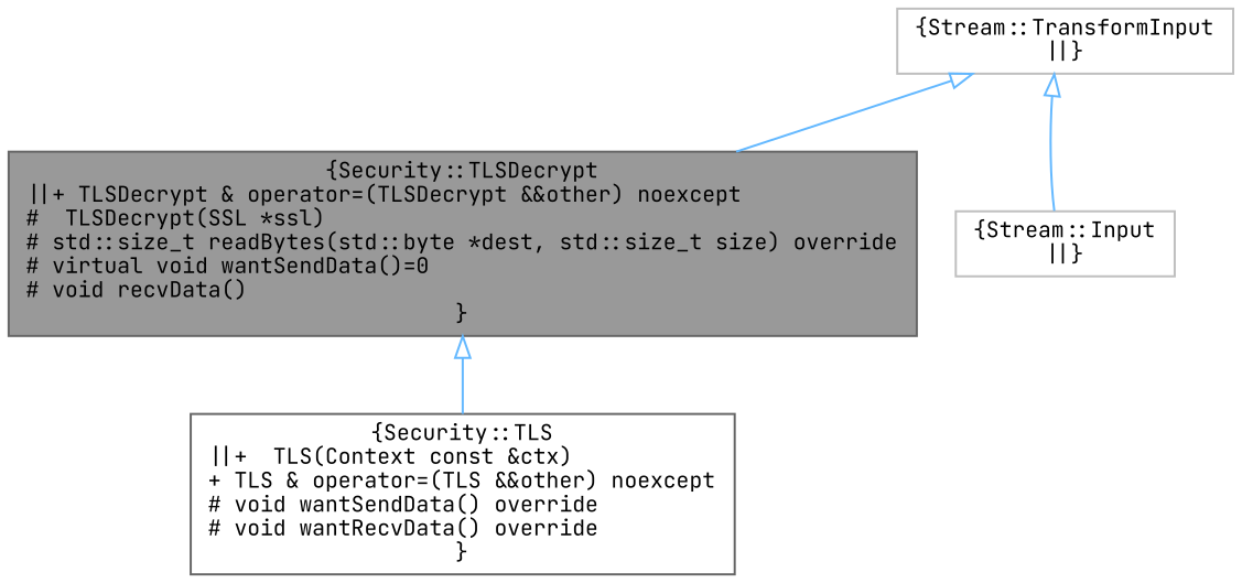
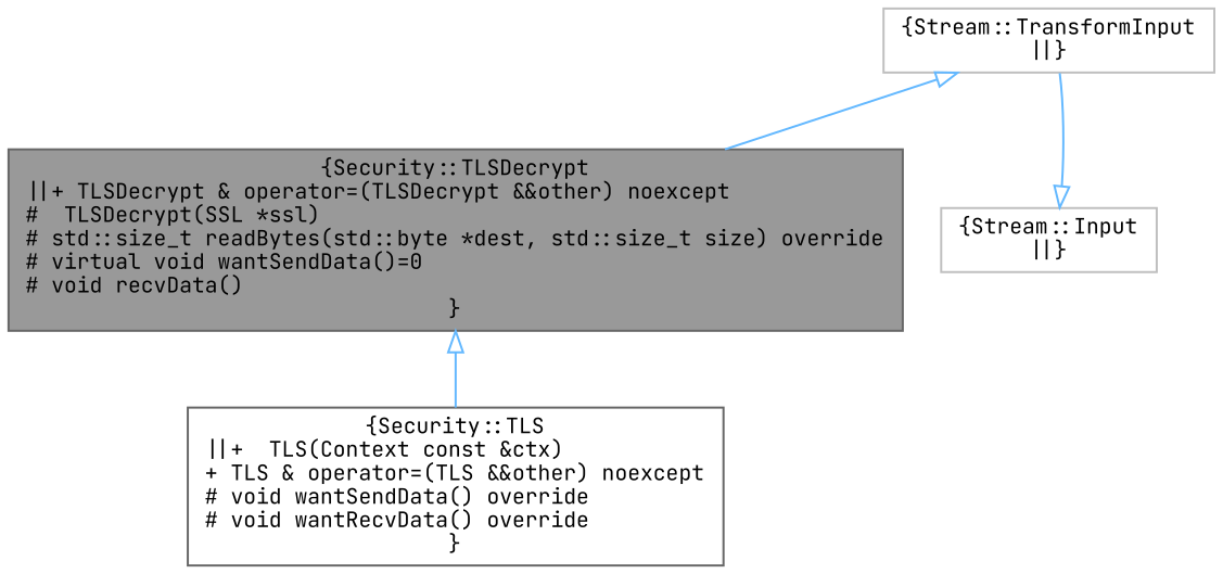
  digraph {
    fontname="JetBrains Mono"
    node [color=gray40 fillcolor=white fontname="JetBrains Mono" fontsize=10 shape=box style=filled]
    edge [arrowtail=onormal color=steelblue1 dir=back fontname="JetBrains Mono" fontsize=10 labelfontname=Helvetica labelfontsize=10 style=solid]
    n1 [fillcolor=grey60 fontcolor=black height=0.2 label="{Security::TLSDecrypt\n||+ TLSDecrypt & operator=(TLSDecrypt &&other) noexcept\l#  TLSDecrypt(SSL *ssl)\l# std::size_t readBytes(std::byte *dest, std::size_t size) override\l# virtual void wantSendData()=0\l# void recvData()\l}" width=0.4]
    n2 [height=0.2 label="{Security::TLS\n||+  TLS(Context const &ctx)\l+ TLS & operator=(TLS &&other) noexcept\l# void wantSendData() override\l# void wantRecvData() override\l}" width=0.4]
    n3 [color=grey75 height=0.2 label="{Stream::TransformInput\n||}" width=0.4]
    n4 [color=grey75 height=0.2 label="{Stream::Input\n||}" width=0.4]
    n1 -> n2
    n3 -> n1
-   n3 -> n4
+   n4 -> n3
  }
